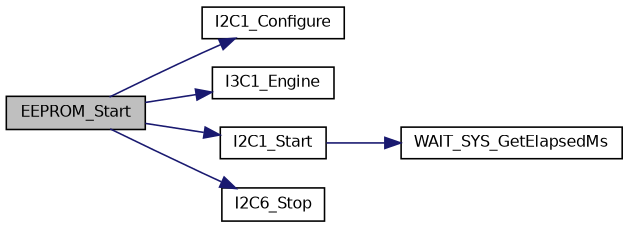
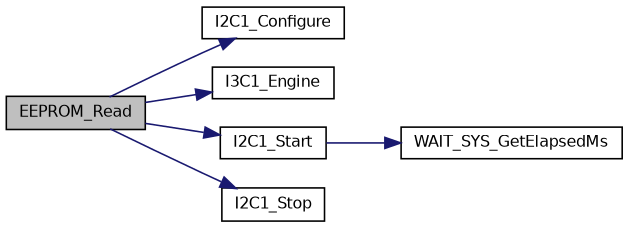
  digraph {
    rankdir=LR
    node [color=black fillcolor=white fontname=Helvetica fontsize=10 shape=record style=filled]
    edge [color=midnightblue fontname=Helvetica fontsize=10 labelfontname=Helvetica labelfontsize=10 style=solid]
-   n1 [fillcolor=grey75 fontcolor=black height=0.2 label=EEPROM_Start width=0.4]
+   n1 [fillcolor=grey75 fontcolor=black height=0.2 label=EEPROM_Read width=0.4]
    n2 [height=0.2 label=I2C1_Configure width=0.4]
    n3 [height=0.2 label=I3C1_Engine width=0.4]
    n4 [height=0.2 label=I2C1_Start width=0.4]
-   n5 [height=0.2 label=I2C6_Stop width=0.4]
+   n5 [height=0.2 label=I2C1_Stop width=0.4]
    n6 [height=0.2 label=WAIT_SYS_GetElapsedMs width=0.4]
    n1 -> n2
    n1 -> n3
    n1 -> n4
    n1 -> n5
    n4 -> n6
  }
